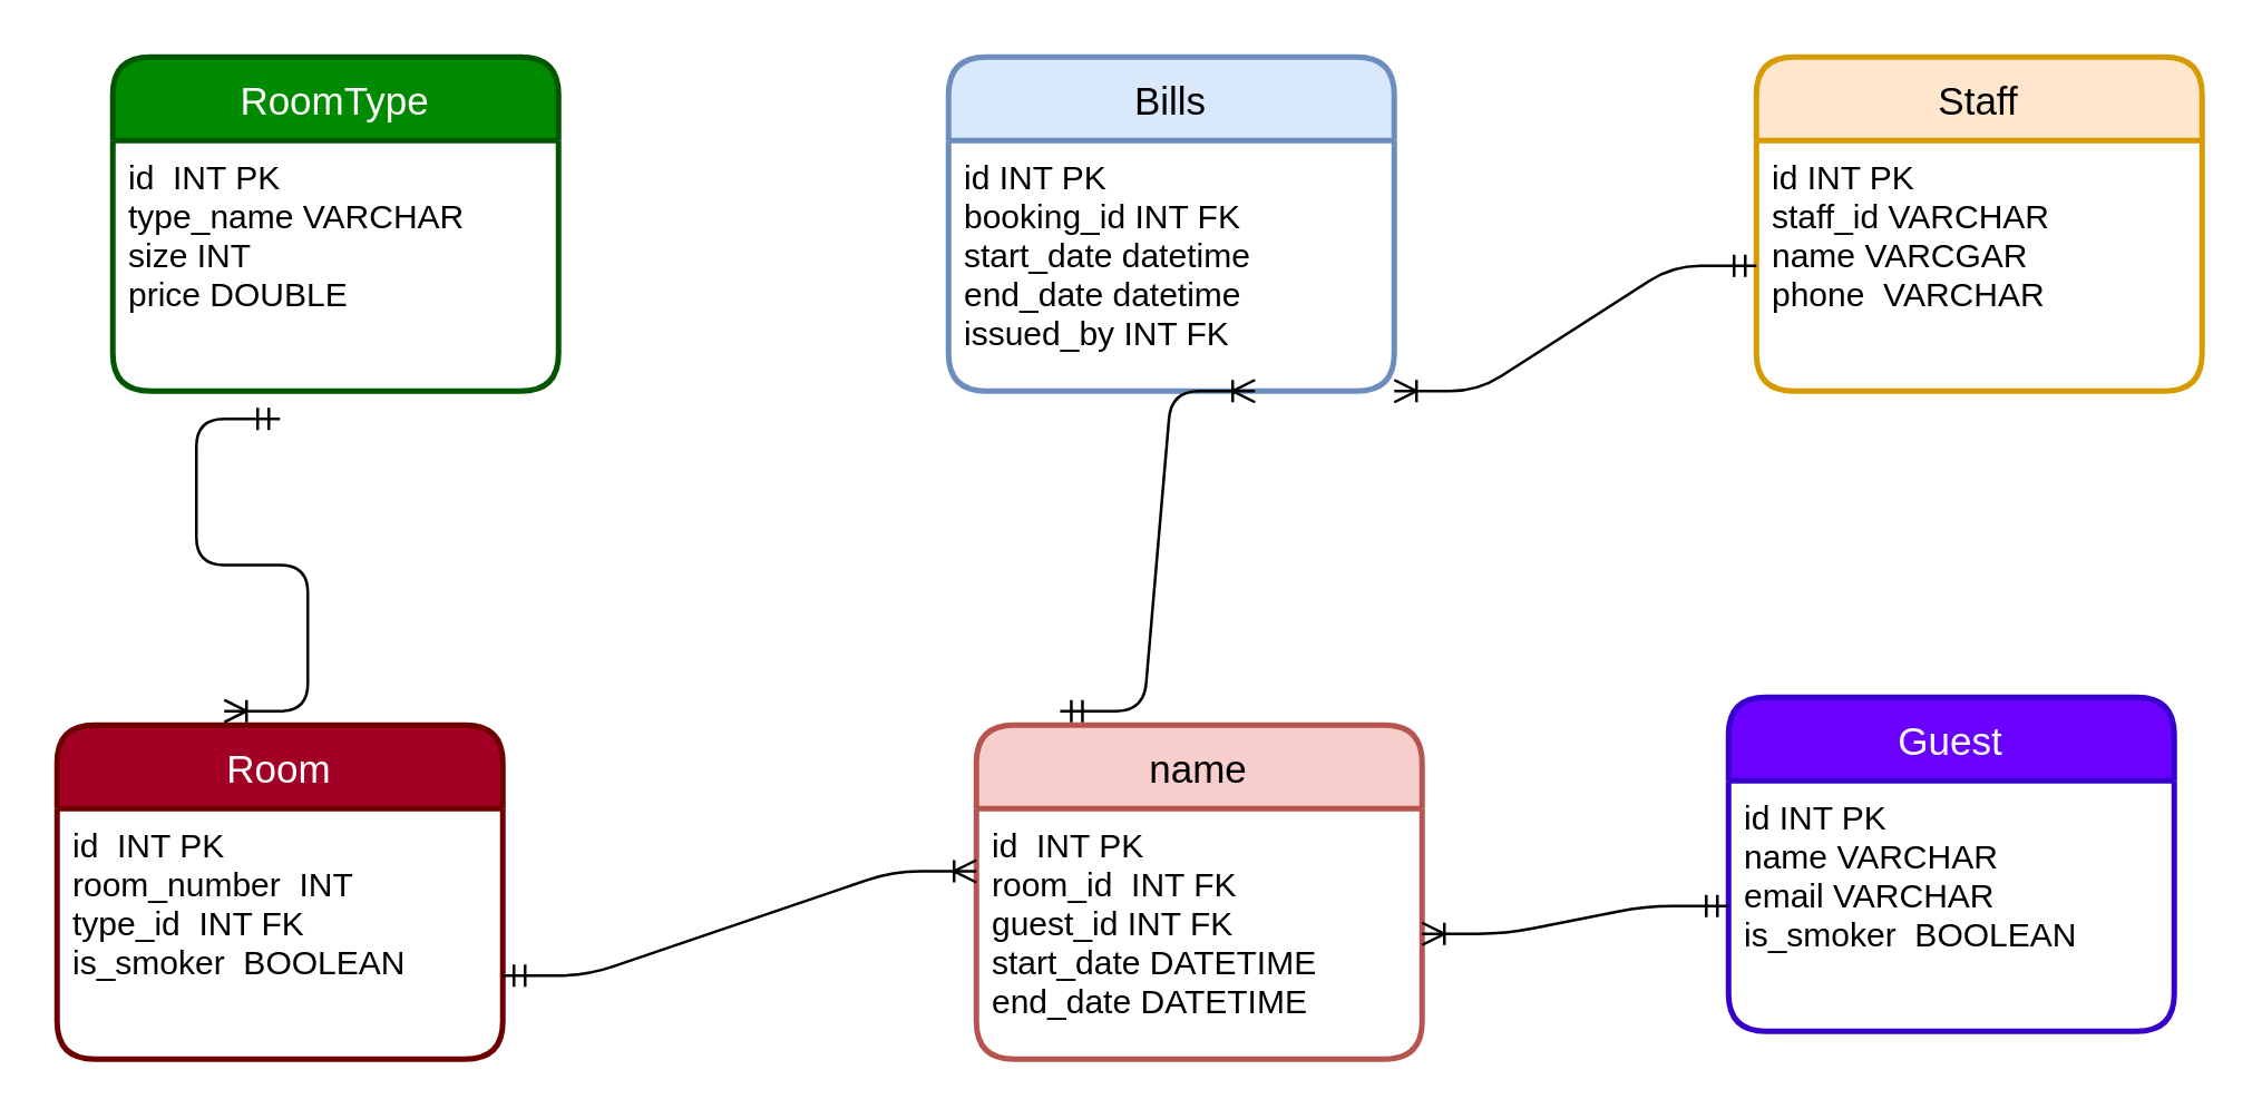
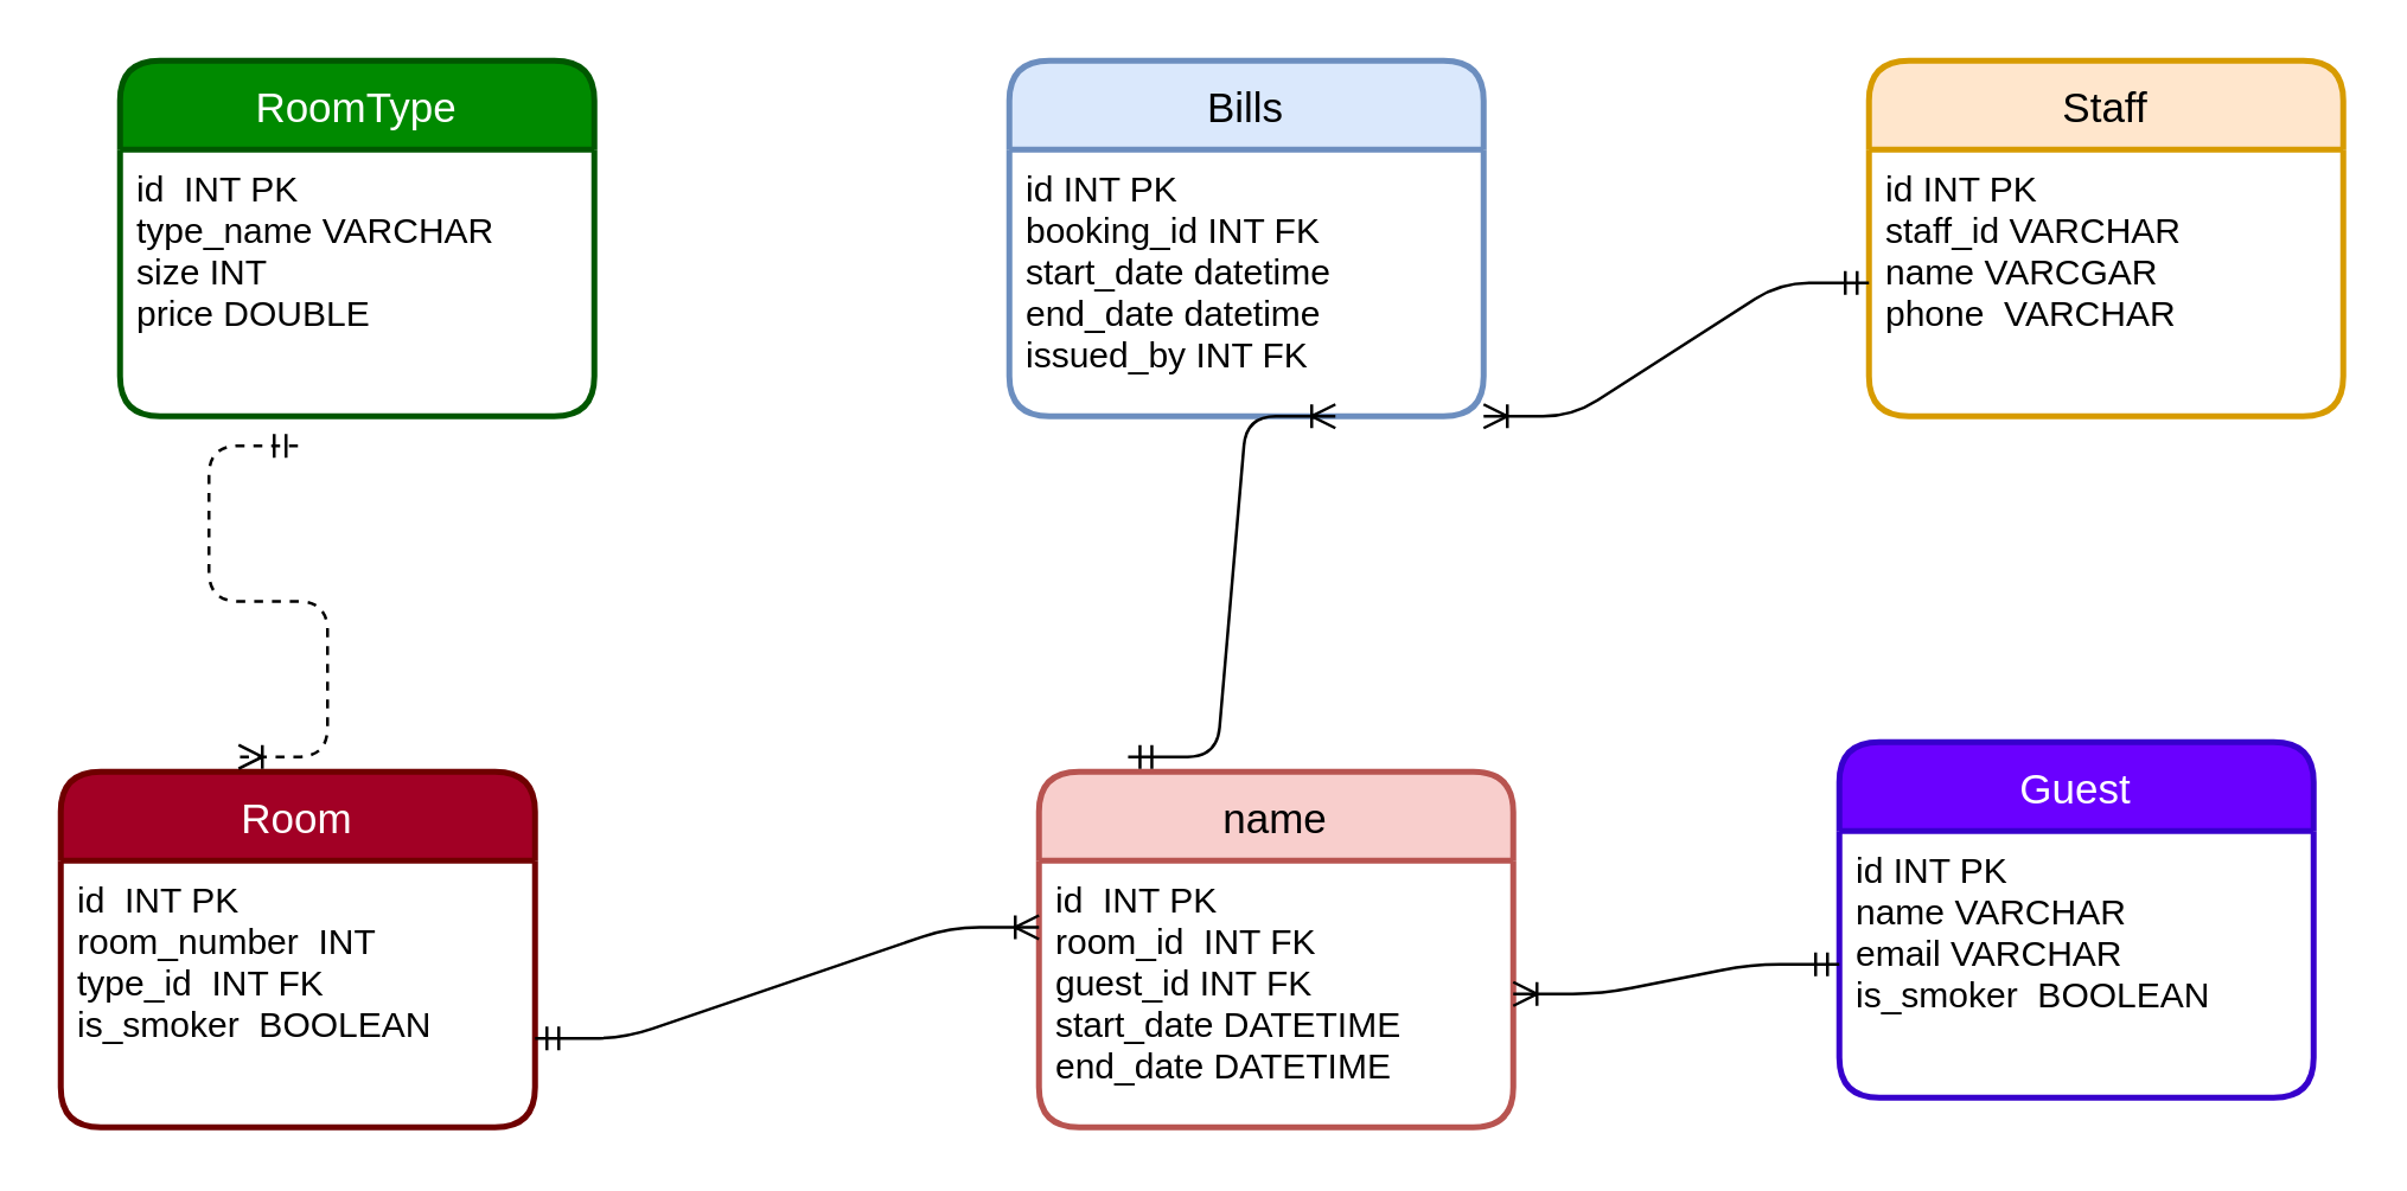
  <mxCell id="0" />
  <mxCell id="1" parent="0" />
  <mxCell id="2" value="Room" style="swimlane;childLayout=stackLayout;horizontal=1;startSize=30;horizontalStack=0;rounded=1;fontSize=14;fontStyle=0;strokeWidth=2;resizeParent=0;resizeLast=1;shadow=0;dashed=0;align=center;fillColor=#a20025;strokeColor=#6F0000;fontColor=#ffffff;" parent="1" vertex="1"><mxGeometry x="20" y="260" width="160" height="120" as="geometry" /></mxCell>
  <mxCell id="3" value="id  INT PK&#10;room_number  INT&#10;type_id  INT FK&#10;is_smoker  BOOLEAN" style="align=left;strokeColor=none;fillColor=none;spacingLeft=4;fontSize=12;verticalAlign=top;resizable=0;rotatable=0;part=1;" parent="2" vertex="1"><mxGeometry y="30" width="160" height="90" as="geometry" /></mxCell>
  <mxCell id="4" value="RoomType" style="swimlane;childLayout=stackLayout;horizontal=1;startSize=30;horizontalStack=0;rounded=1;fontSize=14;fontStyle=0;strokeWidth=2;resizeParent=0;resizeLast=1;shadow=0;dashed=0;align=center;fillColor=#008a00;strokeColor=#005700;fontColor=#ffffff;" parent="1" vertex="1"><mxGeometry x="40" y="20" width="160" height="120" as="geometry" /></mxCell>
  <mxCell id="5" value="id  INT PK&#10;type_name VARCHAR&#10;size INT&#10;price DOUBLE" style="align=left;strokeColor=none;fillColor=none;spacingLeft=4;fontSize=12;verticalAlign=top;resizable=0;rotatable=0;part=1;" parent="4" vertex="1"><mxGeometry y="30" width="160" height="90" as="geometry" /></mxCell>
  <mxCell id="6" value="Guest" style="swimlane;childLayout=stackLayout;horizontal=1;startSize=30;horizontalStack=0;rounded=1;fontSize=14;fontStyle=0;strokeWidth=2;resizeParent=0;resizeLast=1;shadow=0;dashed=0;align=center;fillColor=#6a00ff;strokeColor=#3700CC;fontColor=#ffffff;" parent="1" vertex="1"><mxGeometry x="620" y="250" width="160" height="120" as="geometry" /></mxCell>
  <mxCell id="7" value="id INT PK&#10;name VARCHAR&#10;email VARCHAR&#10;is_smoker  BOOLEAN" style="align=left;strokeColor=none;fillColor=none;spacingLeft=4;fontSize=12;verticalAlign=top;resizable=0;rotatable=0;part=1;" parent="6" vertex="1"><mxGeometry y="30" width="160" height="90" as="geometry" /></mxCell>
  <mxCell id="8" value="name" style="swimlane;childLayout=stackLayout;horizontal=1;startSize=30;horizontalStack=0;rounded=1;fontSize=14;fontStyle=0;strokeWidth=2;resizeParent=0;resizeLast=1;shadow=0;dashed=0;align=center;fillColor=#f8cecc;strokeColor=#b85450;" parent="1" vertex="1"><mxGeometry x="350" y="260" width="160" height="120" as="geometry" /></mxCell>
  <mxCell id="9" value="id  INT PK&#10;room_id  INT FK&#10;guest_id INT FK&#10;start_date DATETIME&#10;end_date DATETIME" style="align=left;strokeColor=none;fillColor=none;spacingLeft=4;fontSize=12;verticalAlign=top;resizable=0;rotatable=0;part=1;" parent="8" vertex="1"><mxGeometry y="30" width="160" height="90" as="geometry" /></mxCell>
  <mxCell id="10" value="Bills" style="swimlane;childLayout=stackLayout;horizontal=1;startSize=30;horizontalStack=0;rounded=1;fontSize=14;fontStyle=0;strokeWidth=2;resizeParent=0;resizeLast=1;shadow=0;dashed=0;align=center;fillColor=#dae8fc;strokeColor=#6c8ebf;" vertex="1" parent="1"><mxGeometry x="340" y="20" width="160" height="120" as="geometry" /></mxCell>
  <mxCell id="11" value="id INT PK&#10;booking_id INT FK&#10;start_date datetime&#10;end_date datetime&#10;issued_by INT FK&#10;" style="align=left;strokeColor=none;fillColor=none;spacingLeft=4;fontSize=12;verticalAlign=top;resizable=0;rotatable=0;part=1;" vertex="1" parent="10"><mxGeometry y="30" width="160" height="90" as="geometry" /></mxCell>
  <mxCell id="12" value="" style="edgeStyle=entityRelationEdgeStyle;fontSize=12;html=1;endArrow=ERoneToMany;startArrow=ERmandOne;exitX=0.188;exitY=-0.042;exitDx=0;exitDy=0;exitPerimeter=0;" edge="1" parent="10" source="8"><mxGeometry width="100" height="100" relative="1" as="geometry"><mxPoint x="50" y="230" as="sourcePoint" /><mxPoint x="110" y="120" as="targetPoint" /></mxGeometry></mxCell>
  <mxCell id="13" value="Staff" style="swimlane;childLayout=stackLayout;horizontal=1;startSize=30;horizontalStack=0;rounded=1;fontSize=14;fontStyle=0;strokeWidth=2;resizeParent=0;resizeLast=1;shadow=0;dashed=0;align=center;fillColor=#ffe6cc;strokeColor=#d79b00;" vertex="1" parent="1"><mxGeometry x="630" y="20" width="160" height="120" as="geometry" /></mxCell>
  <mxCell id="14" value="id INT PK&#10;staff_id VARCHAR&#10;name VARCGAR&#10;phone  VARCHAR" style="align=left;strokeColor=none;fillColor=none;spacingLeft=4;fontSize=12;verticalAlign=top;resizable=0;rotatable=0;part=1;" vertex="1" parent="13"><mxGeometry y="30" width="160" height="90" as="geometry" /></mxCell>
  <mxCell id="15" value="" style="edgeStyle=entityRelationEdgeStyle;fontSize=12;html=1;endArrow=ERoneToMany;startArrow=ERmandOne;entryX=0;entryY=0.25;entryDx=0;entryDy=0;" edge="1" parent="1" target="9"><mxGeometry width="100" height="100" relative="1" as="geometry"><mxPoint x="180" y="350" as="sourcePoint" /><mxPoint x="280" y="250" as="targetPoint" /></mxGeometry></mxCell>
  <mxCell id="16" value="" style="edgeStyle=entityRelationEdgeStyle;fontSize=12;html=1;endArrow=ERoneToMany;startArrow=ERmandOne;" edge="1" parent="1" source="7" target="9"><mxGeometry width="100" height="100" relative="1" as="geometry"><mxPoint x="630" y="310" as="sourcePoint" /><mxPoint x="610" y="180" as="targetPoint" /></mxGeometry></mxCell>
- <mxCell id="17" value="" style="edgeStyle=entityRelationEdgeStyle;fontSize=12;html=1;endArrow=ERoneToMany;startArrow=ERmandOne;exitX=0.375;exitY=1.111;exitDx=0;exitDy=0;exitPerimeter=0;entryX=0.375;entryY=-0.042;entryDx=0;entryDy=0;entryPerimeter=0;" edge="1" parent="1" source="5" target="2"><mxGeometry width="100" height="100" relative="1" as="geometry"><mxPoint x="140" y="250" as="sourcePoint" /><mxPoint x="240" y="150" as="targetPoint" /></mxGeometry></mxCell>
+ <mxCell id="17" value="" style="edgeStyle=entityRelationEdgeStyle;fontSize=12;html=1;endArrow=ERoneToMany;startArrow=ERmandOne;exitX=0.375;exitY=1.111;exitDx=0;exitDy=0;exitPerimeter=0;entryX=0.375;entryY=-0.042;entryDx=0;entryDy=0;entryPerimeter=0;dashed=1;" edge="1" parent="1" source="5" target="2"><mxGeometry width="100" height="100" relative="1" as="geometry"><mxPoint x="140" y="250" as="sourcePoint" /><mxPoint x="240" y="150" as="targetPoint" /></mxGeometry></mxCell>
  <mxCell id="18" value="" style="edgeStyle=entityRelationEdgeStyle;fontSize=12;html=1;endArrow=ERoneToMany;startArrow=ERmandOne;entryX=1;entryY=1;entryDx=0;entryDy=0;" edge="1" parent="1" source="14" target="11"><mxGeometry width="100" height="100" relative="1" as="geometry"><mxPoint x="540" y="240" as="sourcePoint" /><mxPoint x="640" y="140" as="targetPoint" /></mxGeometry></mxCell>
